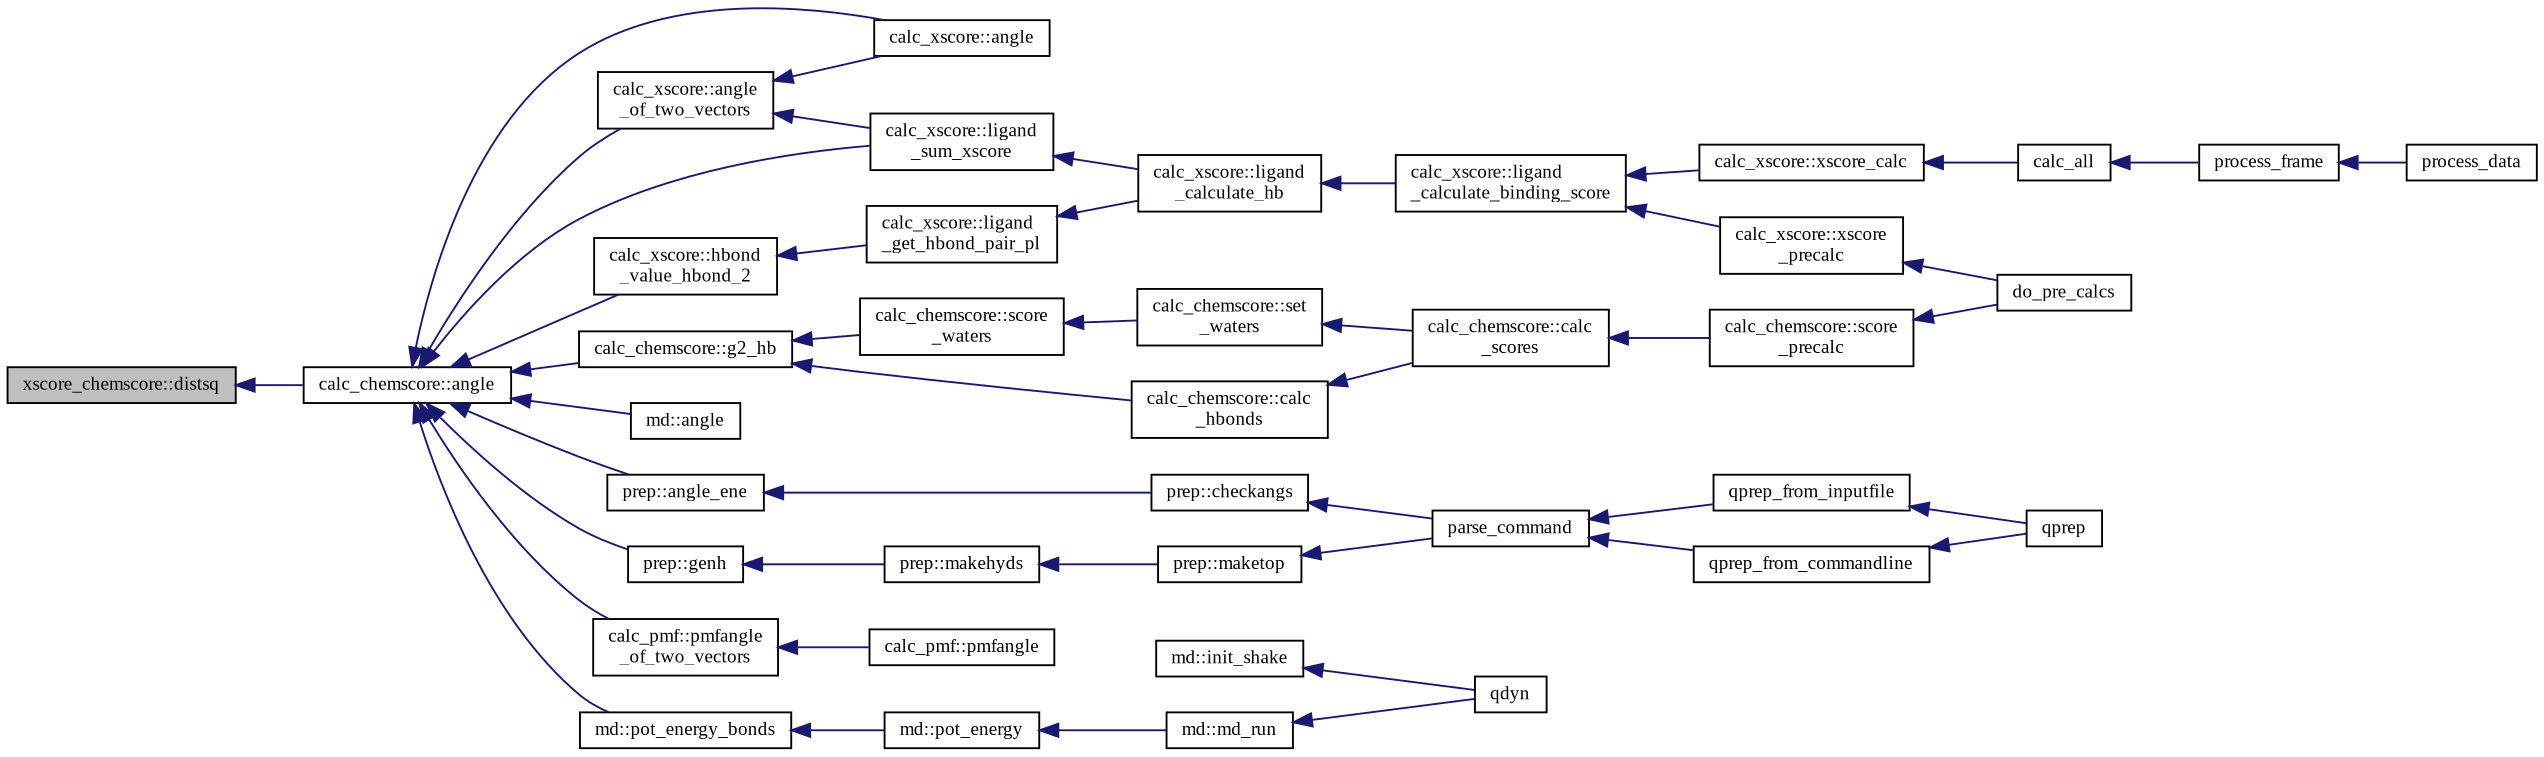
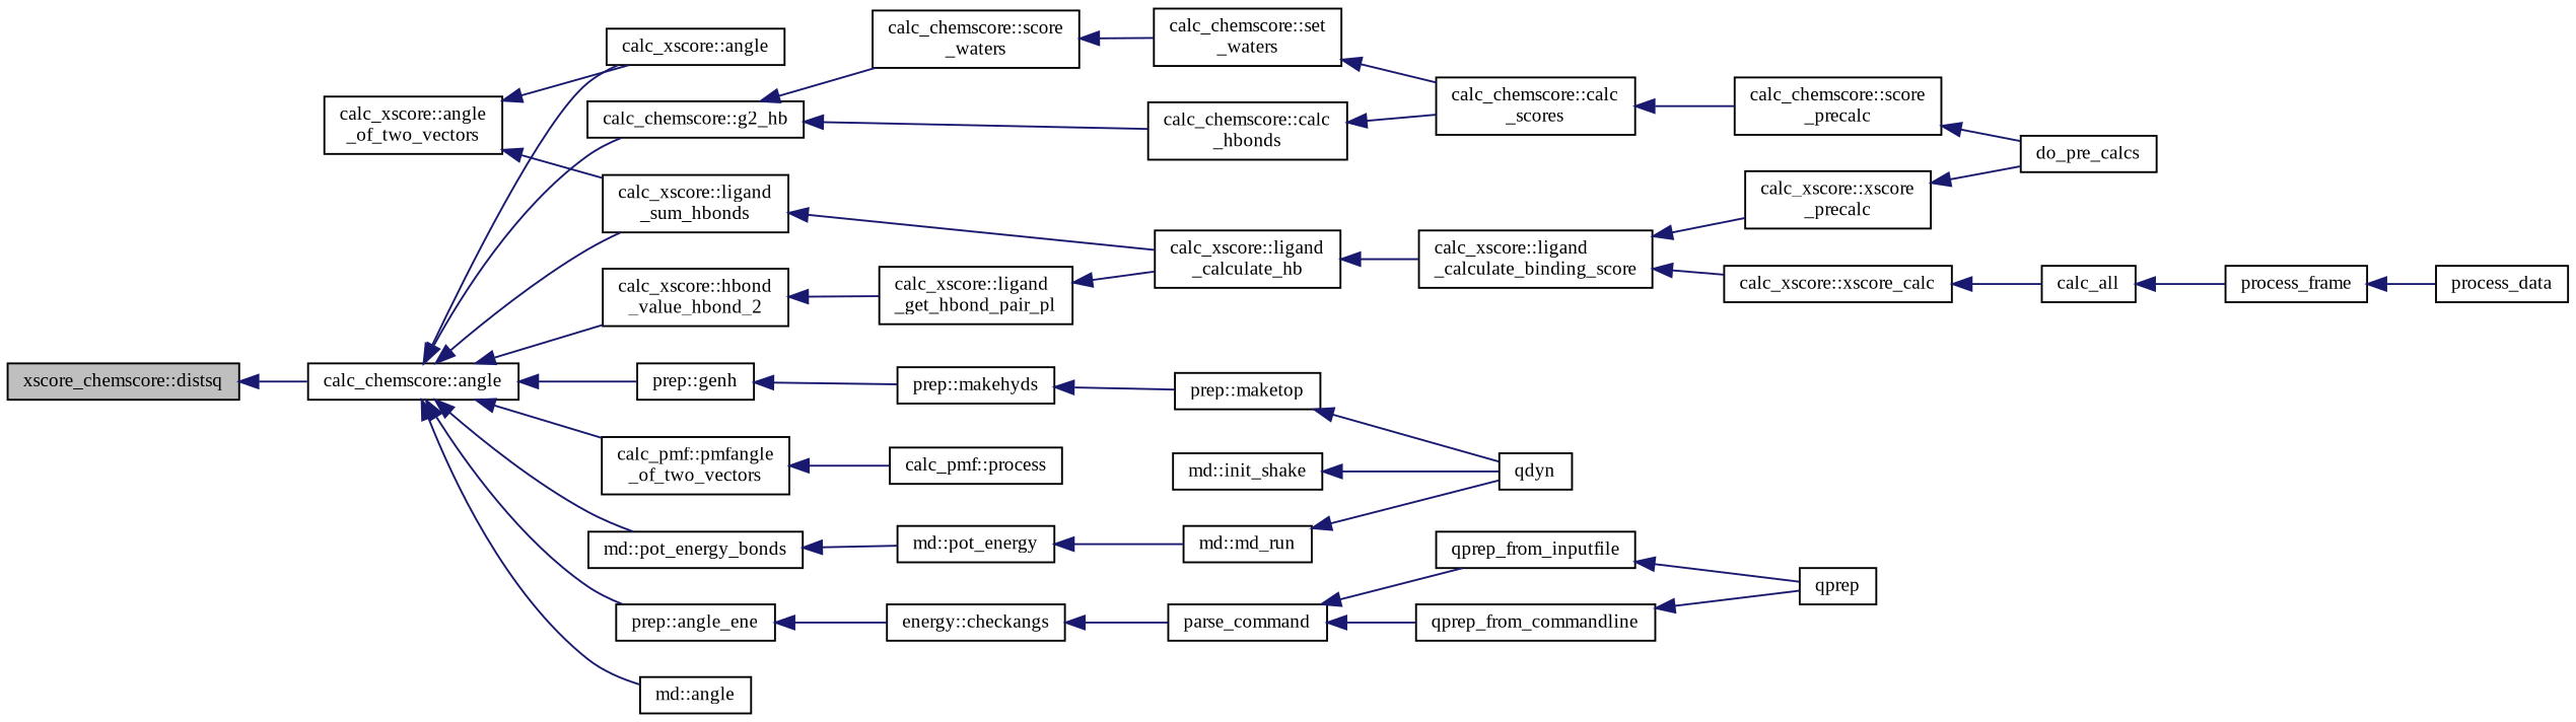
  digraph {
    fontname="Liberation Serif"
    rankdir=LR
    node [color=black fillcolor=white fontname="Liberation Serif" fontsize=10 shape=record style=filled]
    edge [color=midnightblue dir=back fontname="Liberation Serif" fontsize=10 labelfontname=Helvetica labelfontsize=10 style=solid]
    n1 [fillcolor=grey75 fontcolor=black height=0.2 label="xscore_chemscore::distsq" width=0.4]
    n2 [height=0.2 label="calc_chemscore::angle" width=0.4]
    n3 [height=0.2 label="calc_xscore::angle" width=0.4]
    n4 [height=0.2 label="md::angle" width=0.4]
    n5 [height=0.2 label="prep::angle_ene" width=0.4]
    n6 [height=0.2 label="calc_xscore::angle\l_of_two_vectors" width=0.4]
-   n7 [height=0.2 label="calc_xscore::ligand\l_sum_xscore" width=0.4]
+   n7 [height=0.2 label="calc_xscore::ligand\l_sum_hbonds" width=0.4]
    n8 [height=0.2 label="calc_chemscore::g2_hb" width=0.4]
    n9 [height=0.2 label="prep::genh" width=0.4]
    n10 [height=0.2 label="calc_xscore::hbond\l_value_hbond_2" width=0.4]
    n11 [height=0.2 label="calc_pmf::pmfangle\l_of_two_vectors" width=0.4]
    n12 [height=0.2 label="md::pot_energy_bonds" width=0.4]
-   n13 [height=0.2 label="prep::checkangs" width=0.4]
+   n13 [height=0.2 label="energy::checkangs" width=0.4]
    n14 [height=0.2 label="calc_xscore::ligand\l_calculate_hb" width=0.4]
    n15 [height=0.2 label="calc_chemscore::calc\l_hbonds" width=0.4]
    n16 [height=0.2 label="calc_chemscore::score\l_waters" width=0.4]
    n17 [height=0.2 label="prep::makehyds" width=0.4]
    n18 [height=0.2 label="calc_xscore::ligand\l_get_hbond_pair_pl" width=0.4]
    n19 [height=0.2 label="md::init_shake" width=0.4]
    n20 [height=0.2 label=qdyn width=0.4]
-   n21 [height=0.2 label="calc_pmf::pmfangle" width=0.4]
+   n21 [height=0.2 label="calc_pmf::process" width=0.4]
    n22 [height=0.2 label="md::pot_energy" width=0.4]
    n23 [height=0.2 label=parse_command width=0.4]
    n24 [height=0.2 label=qprep_from_commandline width=0.4]
    n25 [height=0.2 label=qprep_from_inputfile width=0.4]
    n26 [height=0.2 label=qprep width=0.4]
    n27 [height=0.2 label="calc_xscore::ligand\l_calculate_binding_score" width=0.4]
    n28 [height=0.2 label="calc_xscore::xscore\l_precalc" width=0.4]
    n29 [height=0.2 label="calc_xscore::xscore_calc" width=0.4]
    n30 [height=0.2 label=do_pre_calcs width=0.4]
    n31 [height=0.2 label=calc_all width=0.4]
    n32 [height=0.2 label=process_frame width=0.4]
    n33 [height=0.2 label=process_data width=0.4]
    n34 [height=0.2 label="calc_chemscore::calc\l_scores" width=0.4]
    n35 [height=0.2 label="calc_chemscore::set\l_waters" width=0.4]
    n36 [height=0.2 label="calc_chemscore::score\l_precalc" width=0.4]
    n37 [height=0.2 label="prep::maketop" width=0.4]
    n38 [height=0.2 label="md::md_run" width=0.4]
    n1 -> n2
    n2 -> n3
    n2 -> n4
    n2 -> n5
-   n2 -> n6
    n2 -> n7
    n2 -> n8
    n2 -> n9
    n2 -> n10
    n2 -> n11
    n2 -> n12
    n5 -> n13
    n6 -> n3
    n6 -> n7
    n7 -> n14
    n8 -> n15
    n8 -> n16
    n9 -> n17
    n10 -> n18
    n11 -> n21
    n12 -> n22
    n13 -> n23
    n14 -> n27
    n15 -> n34
    n16 -> n35
    n17 -> n37
    n18 -> n14
    n19 -> n20
    n22 -> n38
    n23 -> n24
    n23 -> n25
    n24 -> n26
    n25 -> n26
    n27 -> n28
    n27 -> n29
    n28 -> n30
    n29 -> n31
    n31 -> n32
    n32 -> n33
    n34 -> n36
    n35 -> n34
    n36 -> n30
-   n37 -> n23
+   n37 -> n20
    n38 -> n20
  }
